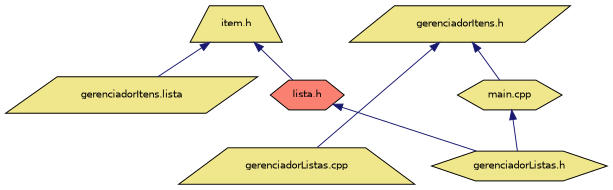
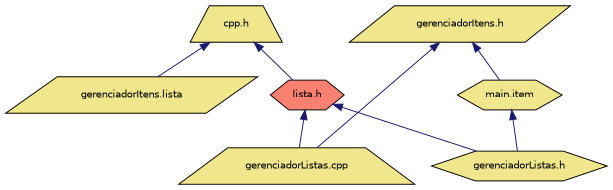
  digraph {
    node [color=black fillcolor=khaki fontname=Helvetica fontsize=10 shape=hexagon style=filled]
    edge [color=midnightblue dir=back fontname=Helvetica fontsize=10 labelfontname=Helvetica labelfontsize=10 style=solid]
-   n1 [fontcolor=black height=0.2 label="item.h" shape=trapezium width=0.4]
+   n1 [fontcolor=black height=0.2 label="cpp.h" shape=trapezium width=0.4]
    n2 [height=0.2 label="gerenciadorItens.lista" shape=parallelogram width=0.4]
    n3 [fillcolor=salmon height=0.2 label="lista.h" width=0.4]
    n4 [height=0.2 label="gerenciadorItens.h" shape=parallelogram width=0.4]
    n5 [height=0.2 label="gerenciadorListas.cpp" shape=trapezium width=0.4]
-   n6 [height=0.2 label="main.cpp" width=0.4]
+   n6 [height=0.2 label="main.item" width=0.4]
    n7 [height=0.2 label="gerenciadorListas.h" width=0.4]
    n1 -> n2
    n1 -> n3
+   n3 -> n5
    n3 -> n7
    n4 -> n5
    n4 -> n6
    n6 -> n7
  }
